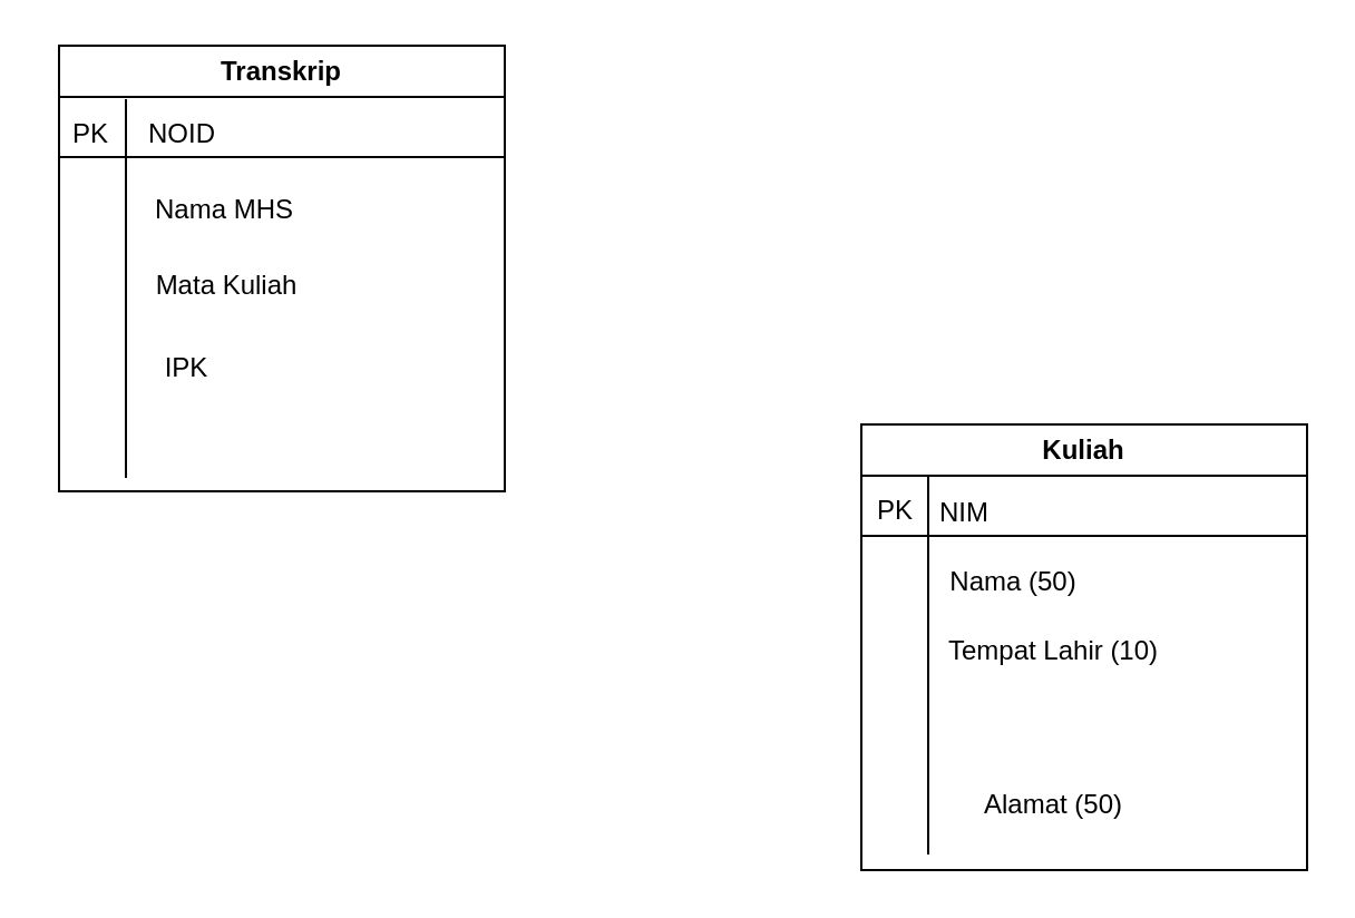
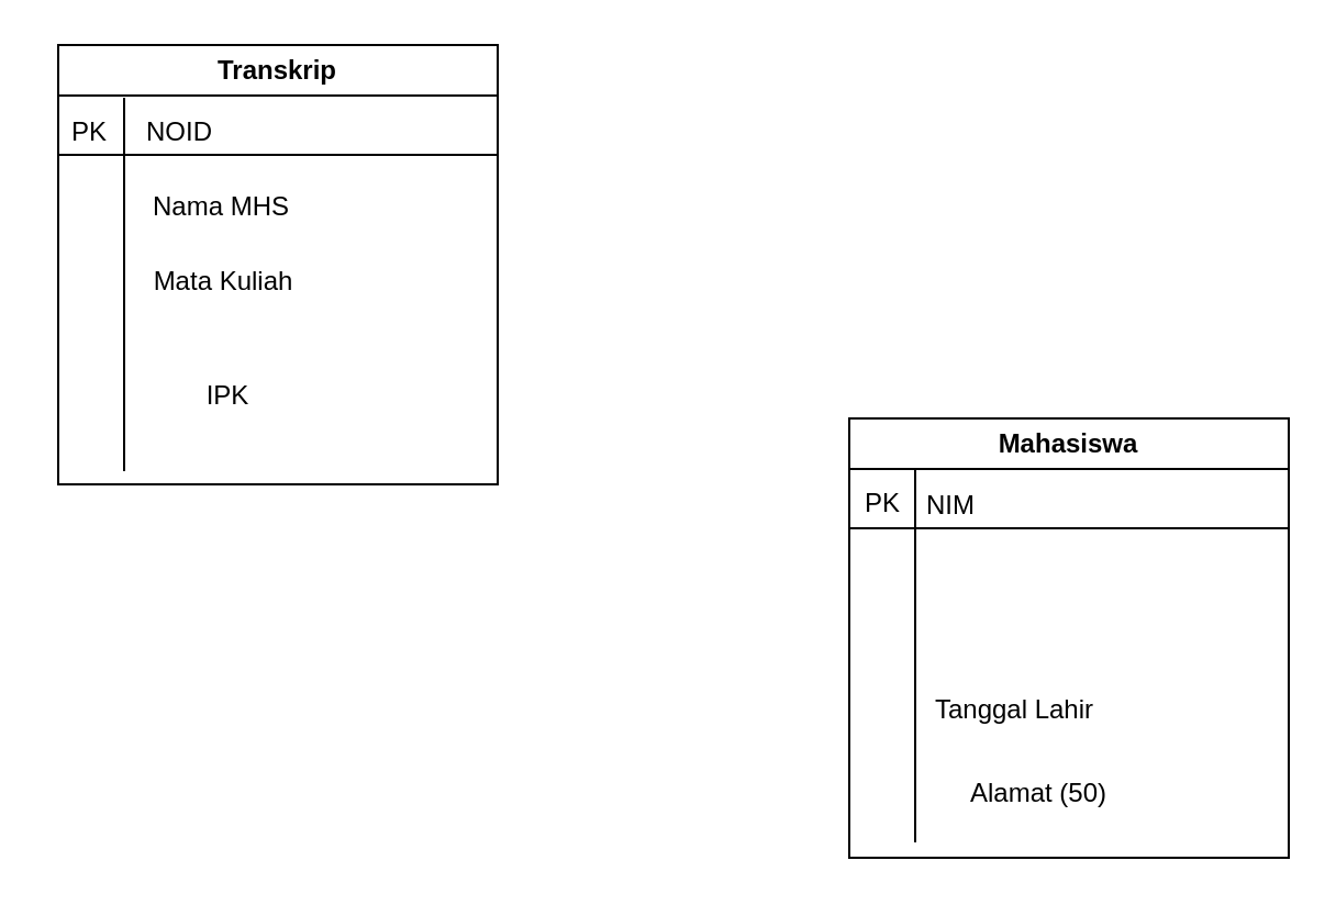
  <mxCell id="0" />
  <mxCell id="1" parent="0" />
  <mxCell id="2" value="Transkrip" style="swimlane;whiteSpace=wrap;html=1;" vertex="1" parent="1"><mxGeometry x="26" y="20" width="200" height="200" as="geometry" /></mxCell>
  <mxCell id="3" value="" style="endArrow=none;html=1;rounded=0;" edge="1" parent="2"><mxGeometry width="50" height="50" relative="1" as="geometry"><mxPoint y="50" as="sourcePoint" /><mxPoint x="200" y="50" as="targetPoint" /></mxGeometry></mxCell>
  <mxCell id="4" value="" style="endArrow=none;html=1;rounded=0;" edge="1" parent="2"><mxGeometry width="50" height="50" relative="1" as="geometry"><mxPoint x="30" y="194" as="sourcePoint" /><mxPoint x="30" y="24" as="targetPoint" /></mxGeometry></mxCell>
  <mxCell id="5" value="NOID" style="text;html=1;align=center;verticalAlign=middle;resizable=0;points=[];autosize=1;strokeColor=none;fillColor=none;" vertex="1" parent="2"><mxGeometry x="30" y="25" width="50" height="30" as="geometry" /></mxCell>
  <mxCell id="6" value="Nama MHS" style="text;html=1;align=center;verticalAlign=middle;resizable=0;points=[];autosize=1;strokeColor=none;fillColor=none;" vertex="1" parent="2"><mxGeometry x="29" y="59" width="90" height="30" as="geometry" /></mxCell>
  <mxCell id="7" value="Mata Kuliah" style="text;html=1;align=center;verticalAlign=middle;resizable=0;points=[];autosize=1;strokeColor=none;fillColor=none;" vertex="1" parent="2"><mxGeometry x="30" y="93" width="90" height="30" as="geometry" /></mxCell>
- <mxCell id="8" value="IPK" style="text;html=1;align=center;verticalAlign=middle;resizable=0;points=[];autosize=1;strokeColor=none;fillColor=none;" vertex="1" parent="2"><mxGeometry x="37" y="130" width="40" height="30" as="geometry" /></mxCell>
+ <mxCell id="8" value="IPK" style="text;html=1;align=center;verticalAlign=middle;resizable=0;points=[];autosize=1;strokeColor=none;fillColor=none;" vertex="1" parent="2"><mxGeometry x="57" y="145" width="40" height="30" as="geometry" /></mxCell>
  <mxCell id="9" value="PK" style="text;html=1;align=center;verticalAlign=middle;resizable=0;points=[];autosize=1;strokeColor=none;fillColor=none;" vertex="1" parent="1"><mxGeometry x="20" y="45" width="40" height="30" as="geometry" /></mxCell>
- <mxCell id="10" value="Kuliah" style="swimlane;whiteSpace=wrap;html=1;" vertex="1" parent="1"><mxGeometry x="386" y="190" width="200" height="200" as="geometry" /></mxCell>
+ <mxCell id="10" value="Mahasiswa" style="swimlane;whiteSpace=wrap;html=1;" vertex="1" parent="1"><mxGeometry x="386" y="190" width="200" height="200" as="geometry" /></mxCell>
  <mxCell id="11" value="" style="endArrow=none;html=1;rounded=0;exitX=1;exitY=0.25;exitDx=0;exitDy=0;" edge="1" parent="10" source="10"><mxGeometry width="50" height="50" relative="1" as="geometry"><mxPoint x="190" y="50" as="sourcePoint" /><mxPoint y="50" as="targetPoint" /></mxGeometry></mxCell>
  <mxCell id="12" value="" style="endArrow=none;html=1;rounded=0;" edge="1" parent="10"><mxGeometry width="50" height="50" relative="1" as="geometry"><mxPoint x="30" y="193" as="sourcePoint" /><mxPoint x="30" y="23" as="targetPoint" /></mxGeometry></mxCell>
  <mxCell id="13" value="NIM" style="text;html=1;align=center;verticalAlign=middle;resizable=0;points=[];autosize=1;strokeColor=none;fillColor=none;" vertex="1" parent="10"><mxGeometry x="21" y="25" width="50" height="30" as="geometry" /></mxCell>
- <mxCell id="14" value="Nama (50)" style="text;html=1;align=center;verticalAlign=middle;resizable=0;points=[];autosize=1;strokeColor=none;fillColor=none;" vertex="1" parent="10"><mxGeometry x="28" y="56" width="80" height="30" as="geometry" /></mxCell>
- <mxCell id="15" value="Tempat Lahir (10)" style="text;html=1;align=center;verticalAlign=middle;resizable=0;points=[];autosize=1;strokeColor=none;fillColor=none;" vertex="1" parent="10"><mxGeometry x="26" y="87" width="120" height="30" as="geometry" /></mxCell>
+ <mxCell id="16" value="Tanggal Lahir" style="text;html=1;align=center;verticalAlign=middle;resizable=0;points=[];autosize=1;strokeColor=none;fillColor=none;" vertex="1" parent="10"><mxGeometry x="25" y="118" width="100" height="30" as="geometry" /></mxCell>
  <mxCell id="17" value="Alamat (50)" style="text;html=1;align=center;verticalAlign=middle;resizable=0;points=[];autosize=1;strokeColor=none;fillColor=none;" vertex="1" parent="10"><mxGeometry x="41" y="156" width="90" height="30" as="geometry" /></mxCell>
  <mxCell id="18" value="PK" style="text;html=1;align=center;verticalAlign=middle;resizable=0;points=[];autosize=1;strokeColor=none;fillColor=none;" vertex="1" parent="1"><mxGeometry x="381" y="214" width="40" height="30" as="geometry" /></mxCell>
